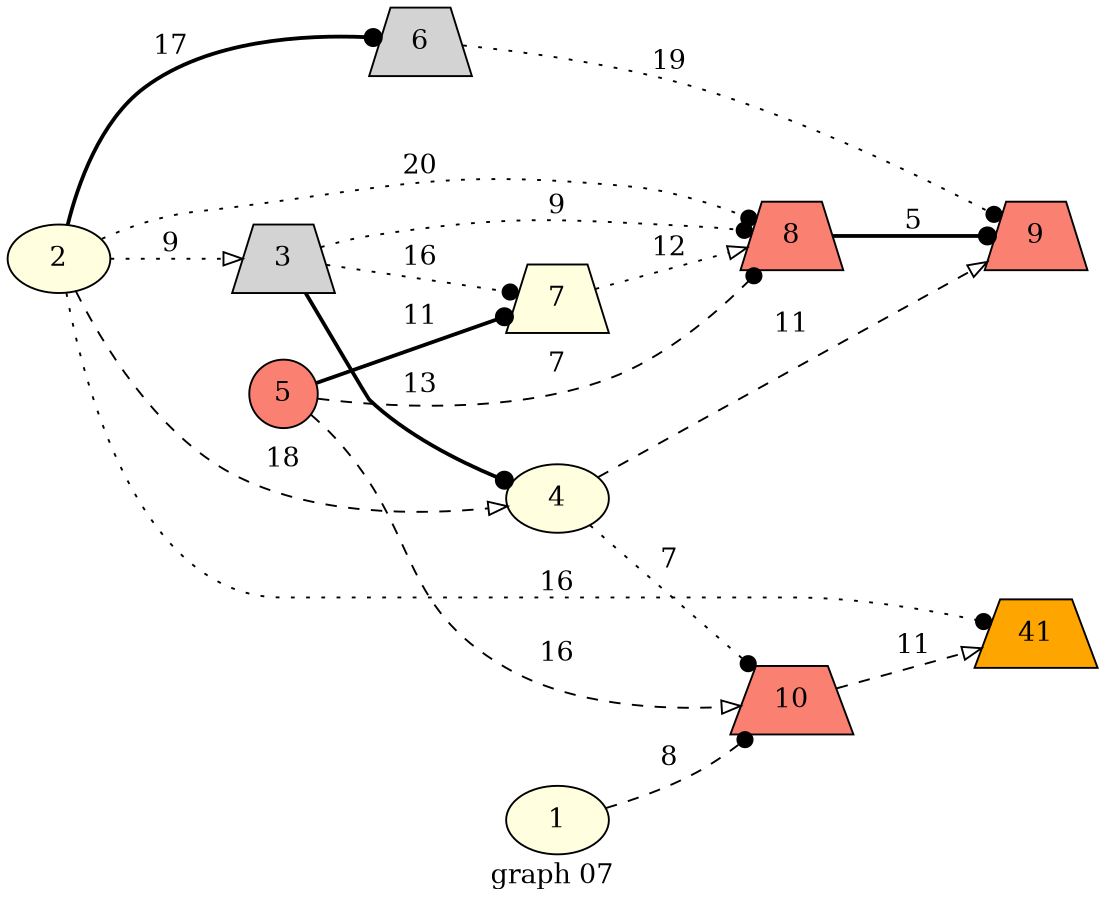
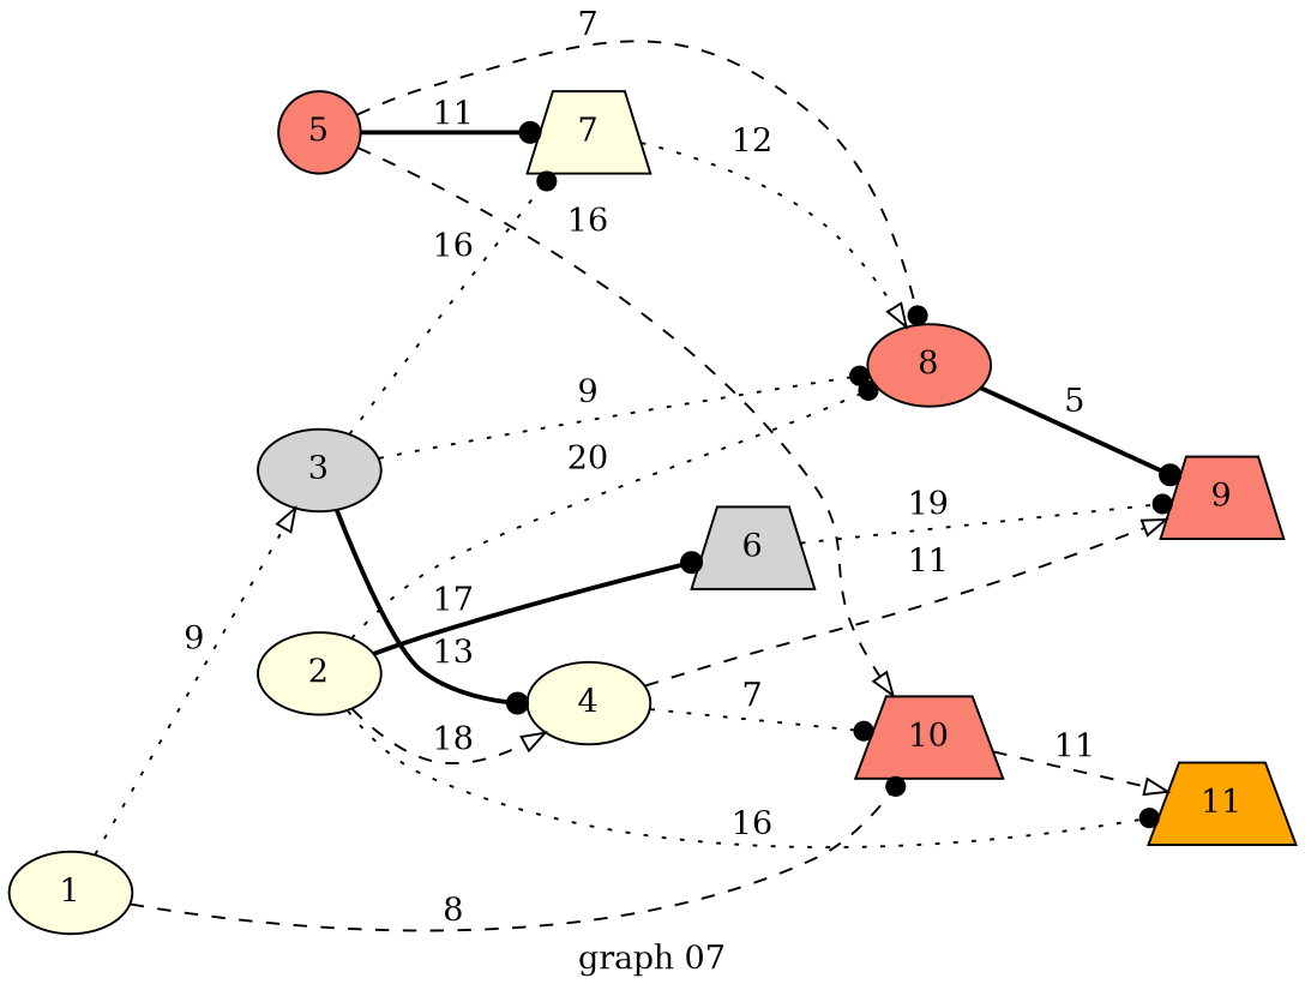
  digraph {
    label="graph 07"
    rankdir=LR
    node [fillcolor=lightyellow shape=trapezium style=filled]
    edge [arrowhead=dot style=dotted]
    2 [shape=ellipse]
    6 [fillcolor=lightgrey]
-   8 [fillcolor=salmon]
+   8 [fillcolor=salmon shape=ellipse]
    4 [shape=ellipse]
-   11 [fillcolor=orange label=41]
+   11 [fillcolor=orange]
    9 [fillcolor=salmon]
    10 [fillcolor=salmon]
-   3 [fillcolor=lightgrey]
+   3 [fillcolor=lightgrey shape=ellipse]
    7
    5 [fillcolor=salmon shape=circle]
    1 [shape=ellipse]
    2 -> 6 [label=" 17 " style=bold]
    2 -> 8 [label=" 20 "]
    2 -> 4 [arrowhead=onormal label=" 18 " style=dashed]
    2 -> 11 [label=" 16 "]
    6 -> 9 [label=" 19 "]
    8 -> 9 [label=" 5 " style=bold]
    4 -> 9 [arrowhead=onormal label=" 11 " style=dashed]
    4 -> 10 [label=" 7 "]
    10 -> 11 [arrowhead=onormal label=" 11 " style=dashed]
    3 -> 8 [label=" 9 "]
    3 -> 4 [label=" 13 " style=bold]
    3 -> 7 [label=" 16 "]
    7 -> 8 [arrowhead=onormal label=" 12 "]
    5 -> 8 [label=" 7 " style=dashed]
    5 -> 10 [arrowhead=onormal label=" 16 " style=dashed]
    5 -> 7 [label=" 11 " style=bold]
    1 -> 10 [label=" 8 " style=dashed]
-   2 -> 3 [arrowhead=onormal label=" 9 "]
+   1 -> 3 [arrowhead=onormal label=" 9 "]
  }
